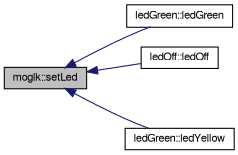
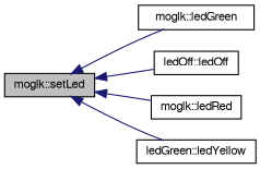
  digraph {
    rankdir=LR
    node [color=black fillcolor=white fontname=FreeSans fontsize=10 shape=record style=filled]
    edge [color=midnightblue dir=back fontname=FreeSans fontsize=10 labelfontname=FreeSans labelfontsize=10 style=solid]
    n1 [fillcolor=grey75 fontcolor=black height=0.2 label="moglk::setLed" width=0.4]
-   n2 [height=0.2 label="ledGreen::ledGreen" width=0.4]
+   n2 [height=0.2 label="moglk::ledGreen" width=0.4]
    n3 [height=0.2 label="ledOff::ledOff" width=0.4]
+   n4 [height=0.2 label="moglk::ledRed" width=0.4]
    n5 [height=0.2 label="ledGreen::ledYellow" width=0.4]
    n1 -> n2
    n1 -> n3
+   n1 -> n4
    n1 -> n5
  }
